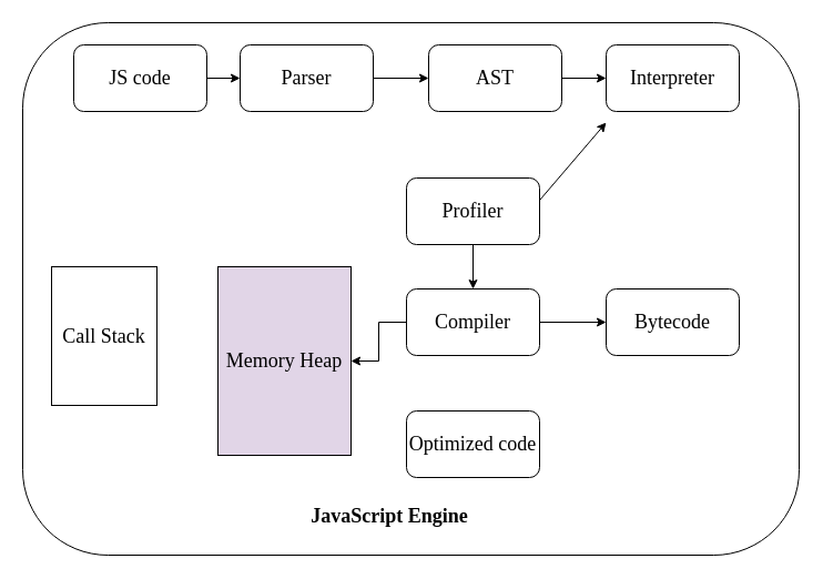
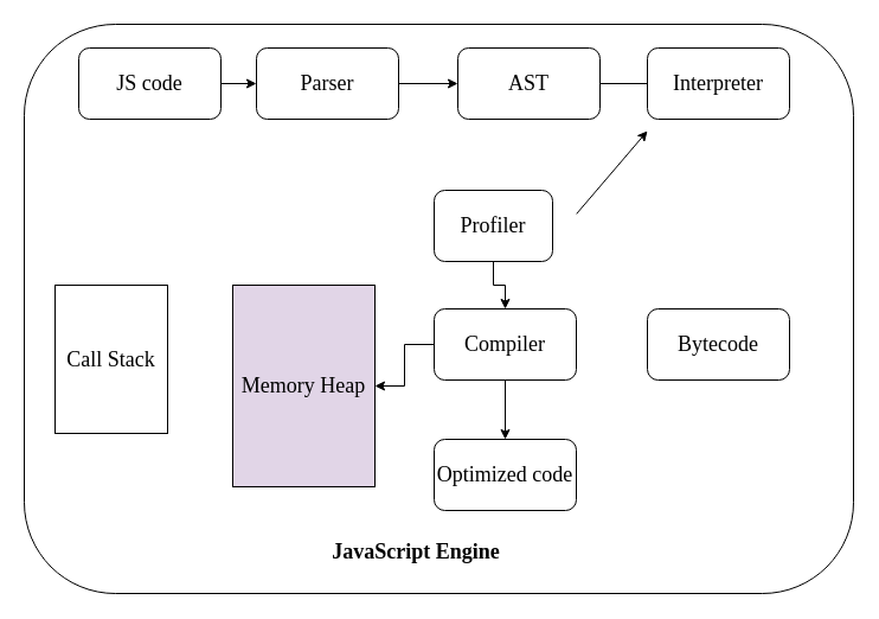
  <mxCell id="0" />
  <mxCell id="1" parent="0" />
  <mxCell id="2" value="" style="rounded=1;whiteSpace=wrap;html=1;arcSize=16;labelBackgroundColor=none;" vertex="1" parent="1"><mxGeometry x="20" y="20" width="700" height="480" as="geometry" /></mxCell>
  <mxCell id="3" value="" style="edgeStyle=orthogonalEdgeStyle;rounded=0;orthogonalLoop=1;jettySize=auto;html=1;fontFamily=Georgia;fontSize=18;labelBackgroundColor=none;fontColor=default;" edge="1" parent="1" source="4" target="6"><mxGeometry relative="1" as="geometry" /></mxCell>
  <mxCell id="4" value="&lt;font face=&quot;Georgia&quot; style=&quot;font-size: 18px;&quot;&gt;JS code&lt;/font&gt;" style="rounded=1;whiteSpace=wrap;html=1;labelBackgroundColor=none;" vertex="1" parent="1"><mxGeometry x="66" y="40" width="120" height="60" as="geometry" /></mxCell>
  <mxCell id="5" value="" style="edgeStyle=orthogonalEdgeStyle;rounded=0;orthogonalLoop=1;jettySize=auto;html=1;fontFamily=Georgia;fontSize=18;labelBackgroundColor=none;fontColor=default;" edge="1" parent="1" source="6" target="8"><mxGeometry relative="1" as="geometry" /></mxCell>
  <mxCell id="6" value="&lt;font face=&quot;Georgia&quot; style=&quot;font-size: 18px;&quot;&gt;Parser&lt;/font&gt;" style="whiteSpace=wrap;html=1;rounded=1;labelBackgroundColor=none;" vertex="1" parent="1"><mxGeometry x="216" y="40" width="120" height="60" as="geometry" /></mxCell>
- <mxCell id="7" value="" style="edgeStyle=orthogonalEdgeStyle;rounded=0;orthogonalLoop=1;jettySize=auto;html=1;fontFamily=Georgia;fontSize=18;labelBackgroundColor=none;fontColor=default;" edge="1" parent="1" source="8" target="9"><mxGeometry relative="1" as="geometry" /></mxCell>
+ <mxCell id="7" value="" style="edgeStyle=orthogonalEdgeStyle;rounded=0;orthogonalLoop=1;jettySize=auto;html=1;fontFamily=Georgia;fontSize=18;labelBackgroundColor=none;fontColor=default;endArrow=none;" edge="1" parent="1" source="8" target="9"><mxGeometry relative="1" as="geometry" /></mxCell>
  <mxCell id="8" value="&lt;font face=&quot;Georgia&quot; style=&quot;font-size: 18px;&quot;&gt;AST&lt;/font&gt;" style="whiteSpace=wrap;html=1;rounded=1;labelBackgroundColor=none;" vertex="1" parent="1"><mxGeometry x="386" y="40" width="120" height="60" as="geometry" /></mxCell>
  <mxCell id="9" value="&lt;font face=&quot;Georgia&quot; style=&quot;font-size: 18px;&quot;&gt;Interpreter&lt;/font&gt;" style="whiteSpace=wrap;html=1;rounded=1;labelBackgroundColor=none;" vertex="1" parent="1"><mxGeometry x="546" y="40" width="120" height="60" as="geometry" /></mxCell>
- <mxCell id="10" value="" style="edgeStyle=orthogonalEdgeStyle;rounded=0;orthogonalLoop=1;jettySize=auto;html=1;fontFamily=Georgia;fontSize=18;labelBackgroundColor=none;fontColor=default;" edge="1" parent="1" source="12" target="14"><mxGeometry relative="1" as="geometry" /></mxCell>
+ <mxCell id="10" value="" style="edgeStyle=orthogonalEdgeStyle;rounded=0;orthogonalLoop=1;jettySize=auto;html=1;fontFamily=Georgia;fontSize=18;labelBackgroundColor=none;fontColor=default;" edge="1" parent="1" source="12" target="15"><mxGeometry relative="1" as="geometry" /></mxCell>
  <mxCell id="11" value="" style="edgeStyle=orthogonalEdgeStyle;rounded=0;orthogonalLoop=1;jettySize=auto;html=1;fontFamily=Georgia;fontSize=18;labelBackgroundColor=none;fontColor=default;" edge="1" parent="1" source="12" target="19"><mxGeometry relative="1" as="geometry" /></mxCell>
  <mxCell id="12" value="&lt;font face=&quot;Georgia&quot; style=&quot;font-size: 18px;&quot;&gt;Compiler&lt;/font&gt;" style="rounded=1;whiteSpace=wrap;html=1;labelBackgroundColor=none;" vertex="1" parent="1"><mxGeometry x="366" y="260" width="120" height="60" as="geometry" /></mxCell>
  <mxCell id="13" value="" style="edgeStyle=orthogonalEdgeStyle;rounded=0;orthogonalLoop=1;jettySize=auto;html=1;fontFamily=Georgia;fontSize=18;labelBackgroundColor=none;fontColor=default;" edge="1" parent="1" source="17" target="12"><mxGeometry relative="1" as="geometry" /></mxCell>
  <mxCell id="14" value="&lt;font face=&quot;Georgia&quot; style=&quot;font-size: 18px;&quot;&gt;Bytecode&lt;/font&gt;" style="whiteSpace=wrap;html=1;rounded=1;labelBackgroundColor=none;" vertex="1" parent="1"><mxGeometry x="546" y="260" width="120" height="60" as="geometry" /></mxCell>
  <mxCell id="15" value="&lt;font style=&quot;font-size: 18px;&quot; face=&quot;Georgia&quot;&gt;Optimized code&lt;/font&gt;" style="whiteSpace=wrap;html=1;rounded=1;labelBackgroundColor=none;" vertex="1" parent="1"><mxGeometry x="366" y="370" width="120" height="60" as="geometry" /></mxCell>
  <mxCell id="16" value="" style="endArrow=classic;html=1;rounded=0;fontFamily=Georgia;fontSize=18;exitX=0.666;exitY=0.333;exitDx=0;exitDy=0;exitPerimeter=0;labelBackgroundColor=none;fontColor=default;" edge="1" parent="1" source="2"><mxGeometry width="50" height="50" relative="1" as="geometry"><mxPoint x="506" y="150" as="sourcePoint" /><mxPoint x="546" y="110" as="targetPoint" /></mxGeometry></mxCell>
- <mxCell id="17" value="&lt;font face=&quot;Georgia&quot; style=&quot;font-size: 18px;&quot;&gt;Profiler&lt;/font&gt;" style="whiteSpace=wrap;html=1;rounded=1;labelBackgroundColor=none;" vertex="1" parent="1"><mxGeometry x="366" y="160" width="120" height="60" as="geometry" /></mxCell>
+ <mxCell id="17" value="&lt;font face=&quot;Georgia&quot; style=&quot;font-size: 18px;&quot;&gt;Profiler&lt;/font&gt;" style="whiteSpace=wrap;html=1;rounded=1;labelBackgroundColor=none;" vertex="1" parent="1"><mxGeometry x="366" y="160" width="100" height="60" as="geometry" /></mxCell>
  <mxCell id="18" value="Call Stack" style="rounded=0;whiteSpace=wrap;html=1;fontFamily=Georgia;fontSize=18;labelBackgroundColor=none;" vertex="1" parent="1"><mxGeometry x="46" y="240" width="95" height="125" as="geometry" /></mxCell>
  <mxCell id="19" value="Memory Heap" style="rounded=0;whiteSpace=wrap;html=1;fontFamily=Georgia;fontSize=18;labelBackgroundColor=none;fillColor=#e1d5e7;" vertex="1" parent="1"><mxGeometry x="196" y="240" width="120" height="170" as="geometry" /></mxCell>
  <mxCell id="20" value="&lt;b&gt;JavaScript Engine&lt;/b&gt;" style="text;html=1;strokeColor=none;fillColor=none;align=center;verticalAlign=middle;whiteSpace=wrap;rounded=0;fontFamily=Georgia;fontSize=18;labelBackgroundColor=none;" vertex="1" parent="1"><mxGeometry x="246" y="450" width="210" height="30" as="geometry" /></mxCell>
